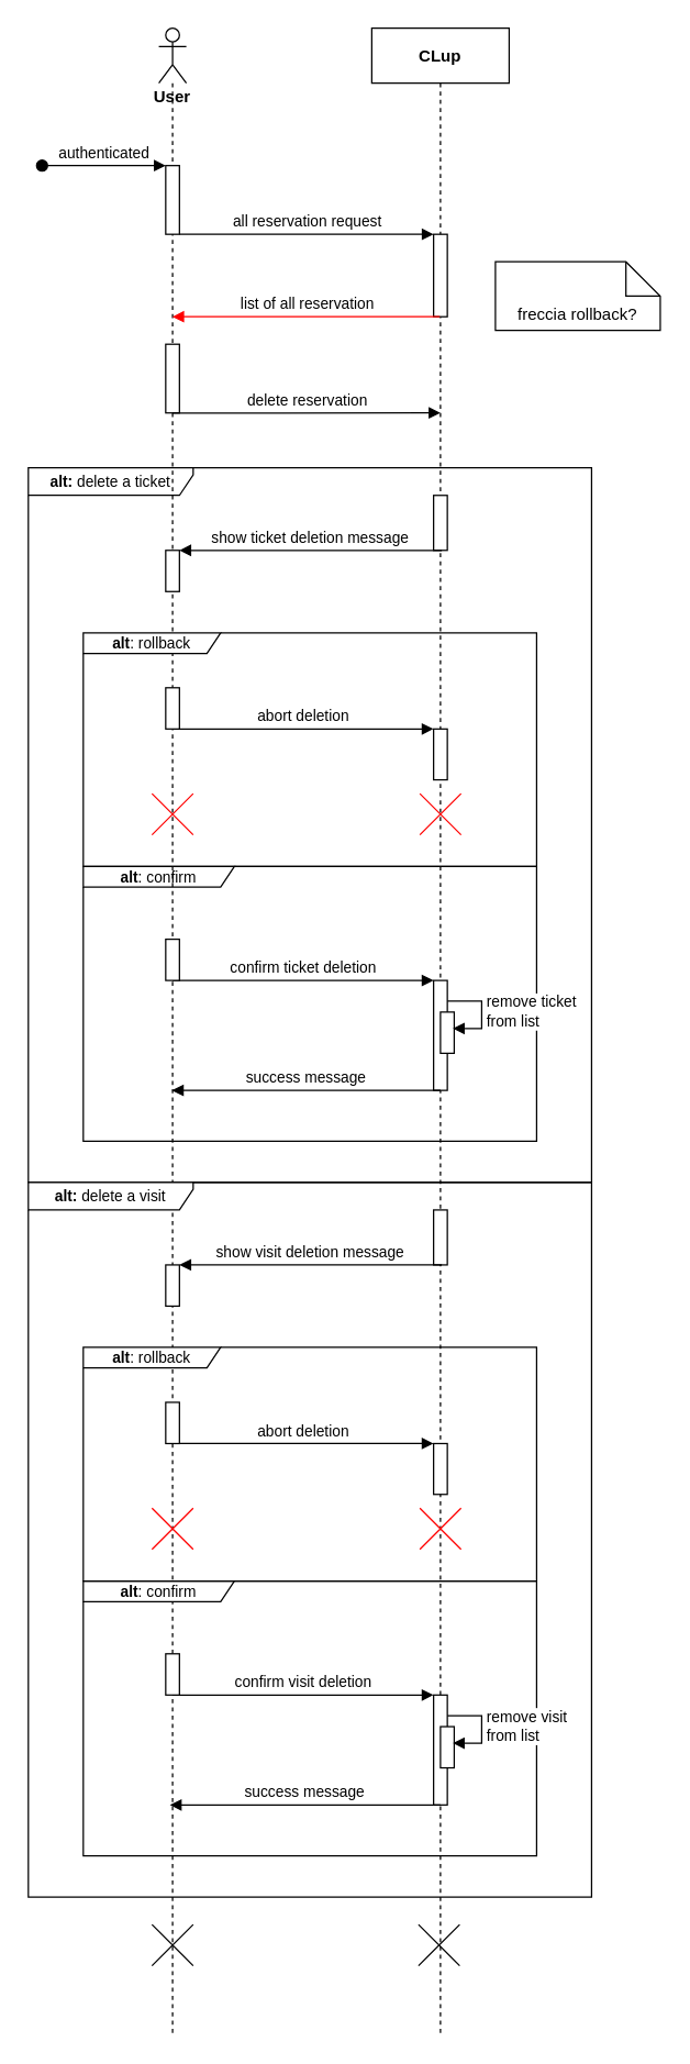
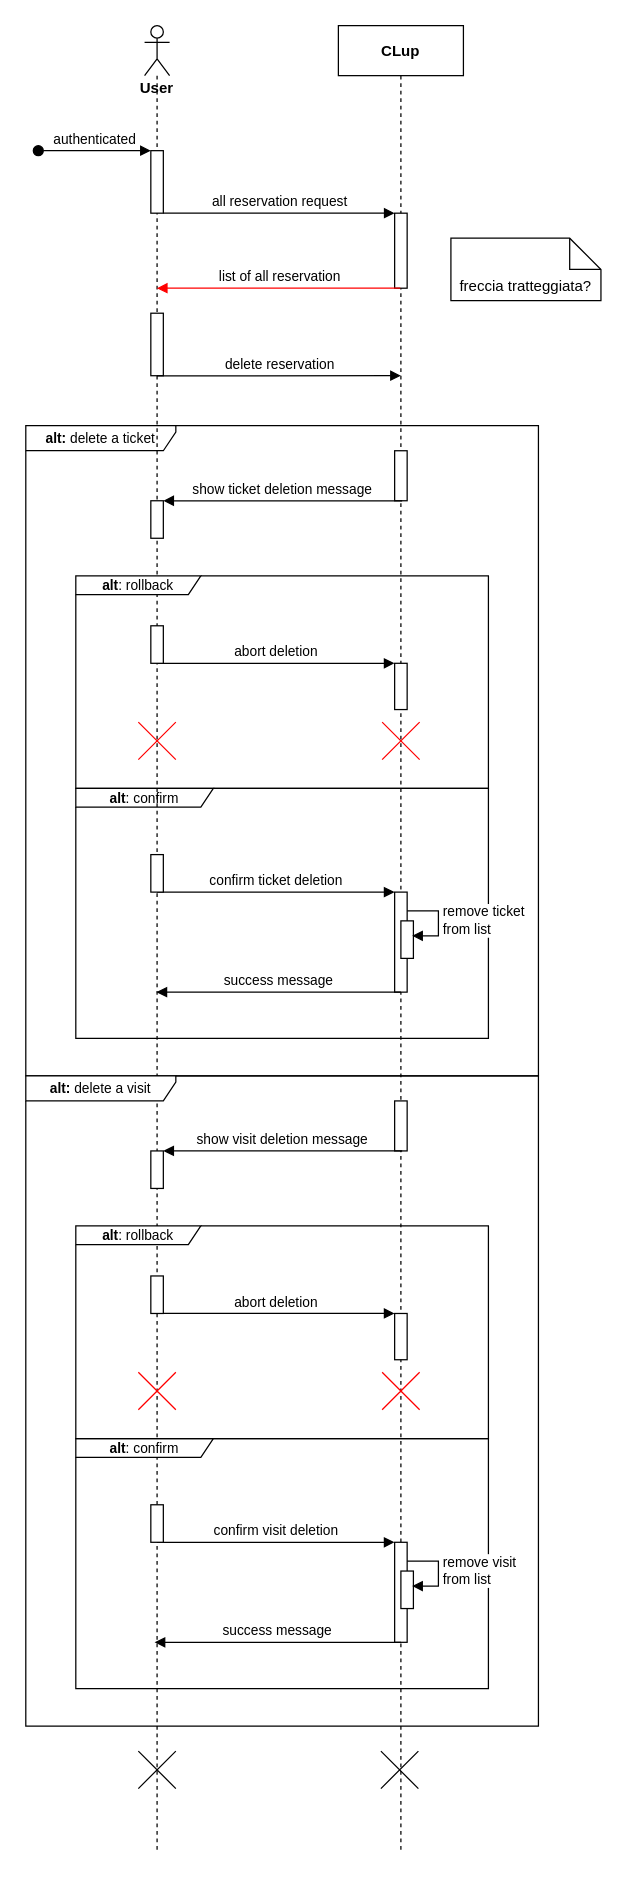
  <mxCell id="0" />
  <mxCell id="1" parent="0" />
  <mxCell id="2" value="&lt;font style=&quot;font-size: 11px&quot;&gt;&lt;b&gt;alt:&lt;/b&gt; delete a ticket&lt;/font&gt;" style="shape=umlFrame;whiteSpace=wrap;html=1;width=120;height=20;" vertex="1" parent="1"><mxGeometry x="20" y="340" width="410" height="520" as="geometry" /></mxCell>
  <mxCell id="3" value="&lt;font style=&quot;font-size: 11px&quot;&gt;&lt;b&gt;alt&lt;/b&gt;: confirm&lt;/font&gt;" style="shape=umlFrame;whiteSpace=wrap;html=1;width=110;height=15;" vertex="1" parent="1"><mxGeometry x="60" y="630" width="330" height="200" as="geometry" /></mxCell>
  <mxCell id="4" value="CLup" style="shape=umlLifeline;perimeter=lifelinePerimeter;container=1;collapsible=0;recursiveResize=0;rounded=0;shadow=0;strokeWidth=1;fontStyle=1" parent="1" vertex="1"><mxGeometry x="270" y="20" width="100" height="1460" as="geometry" /></mxCell>
  <mxCell id="5" value="" style="html=1;points=[];perimeter=orthogonalPerimeter;" vertex="1" parent="4"><mxGeometry x="45" y="150" width="10" height="60" as="geometry" /></mxCell>
  <mxCell id="6" value="" style="shape=umlDestroy;" vertex="1" parent="4"><mxGeometry x="34" y="1380" width="30" height="30" as="geometry" /></mxCell>
  <mxCell id="7" value="&lt;b&gt;User&lt;/b&gt;" style="shape=umlLifeline;participant=umlActor;perimeter=lifelinePerimeter;whiteSpace=wrap;html=1;container=1;collapsible=0;recursiveResize=0;verticalAlign=top;spacingTop=36;outlineConnect=0;size=40;" vertex="1" parent="1"><mxGeometry x="115" y="20" width="20" height="1460" as="geometry" /></mxCell>
  <mxCell id="8" value="" style="html=1;points=[];perimeter=orthogonalPerimeter;" vertex="1" parent="7"><mxGeometry x="5" y="100" width="10" height="50" as="geometry" /></mxCell>
  <mxCell id="9" value="" style="html=1;points=[];perimeter=orthogonalPerimeter;" vertex="1" parent="7"><mxGeometry x="5" y="230" width="10" height="50" as="geometry" /></mxCell>
  <mxCell id="10" value="authenticated" style="html=1;verticalAlign=bottom;startArrow=oval;startFill=1;endArrow=block;startSize=8;" edge="1" parent="1"><mxGeometry width="60" relative="1" as="geometry"><mxPoint x="30" y="120" as="sourcePoint" /><mxPoint x="120" y="120" as="targetPoint" /></mxGeometry></mxCell>
  <mxCell id="11" value="all reservation request" style="html=1;verticalAlign=bottom;endArrow=block;entryX=0;entryY=0;" edge="1" target="5" parent="1"><mxGeometry relative="1" as="geometry"><mxPoint x="130" y="170" as="sourcePoint" /></mxGeometry></mxCell>
  <mxCell id="12" value="list of all reservation" style="html=1;verticalAlign=bottom;endArrow=block;strokeColor=#FF0000;" edge="1" parent="1"><mxGeometry width="80" relative="1" as="geometry"><mxPoint x="319.5" y="230" as="sourcePoint" /><mxPoint x="124.81" y="230" as="targetPoint" /><Array as="points"><mxPoint x="180" y="230" /></Array></mxGeometry></mxCell>
- <mxCell id="13" value="freccia rollback?" style="shape=note2;boundedLbl=1;whiteSpace=wrap;html=1;size=25;verticalAlign=top;align=center;" vertex="1" parent="1"><mxGeometry x="360" y="190" width="120" height="50" as="geometry" /></mxCell>
+ <mxCell id="13" value="freccia tratteggiata?" style="shape=note2;boundedLbl=1;whiteSpace=wrap;html=1;size=25;verticalAlign=top;align=center;" vertex="1" parent="1"><mxGeometry x="360" y="190" width="120" height="50" as="geometry" /></mxCell>
  <mxCell id="14" value="delete reservation" style="html=1;verticalAlign=bottom;endArrow=block;exitX=0.496;exitY=1.002;exitDx=0;exitDy=0;exitPerimeter=0;" edge="1" parent="1" source="9"><mxGeometry width="80" relative="1" as="geometry"><mxPoint x="125.92" y="289.48" as="sourcePoint" /><mxPoint x="320" y="300" as="targetPoint" /><Array as="points"><mxPoint x="320" y="300" /></Array></mxGeometry></mxCell>
  <mxCell id="15" value="" style="html=1;points=[];perimeter=orthogonalPerimeter;" vertex="1" parent="1"><mxGeometry x="315" y="360" width="10" height="40" as="geometry" /></mxCell>
  <mxCell id="16" value="show ticket deletion message" style="html=1;verticalAlign=bottom;endArrow=block;strokeColor=#000000;entryX=0.997;entryY=0;entryDx=0;entryDy=0;entryPerimeter=0;" edge="1" parent="1"><mxGeometry width="80" relative="1" as="geometry"><mxPoint x="321" y="400" as="sourcePoint" /><mxPoint x="129.97" y="400" as="targetPoint" /></mxGeometry></mxCell>
  <mxCell id="17" value="&lt;font style=&quot;font-size: 11px&quot;&gt;&lt;b&gt;alt&lt;/b&gt;: rollback&lt;/font&gt;" style="shape=umlFrame;whiteSpace=wrap;html=1;width=100;height=15;" vertex="1" parent="1"><mxGeometry x="60" y="460" width="330" height="170" as="geometry" /></mxCell>
  <mxCell id="18" value="abort deletion" style="html=1;verticalAlign=bottom;endArrow=block;strokeColor=#000000;entryX=-0.007;entryY=0;entryDx=0;entryDy=0;entryPerimeter=0;" edge="1" parent="1"><mxGeometry width="80" relative="1" as="geometry"><mxPoint x="124.929" y="530" as="sourcePoint" /><mxPoint x="314.93" y="530" as="targetPoint" /><Array as="points"><mxPoint x="240" y="530" /></Array></mxGeometry></mxCell>
  <mxCell id="19" value="" style="html=1;points=[];perimeter=orthogonalPerimeter;" vertex="1" parent="1"><mxGeometry x="315" y="530" width="10" height="37" as="geometry" /></mxCell>
  <mxCell id="20" value="" style="shape=umlDestroy;strokeColor=#FF0000;" vertex="1" parent="1"><mxGeometry x="110" y="577" width="30" height="30" as="geometry" /></mxCell>
  <mxCell id="21" value="" style="shape=umlDestroy;strokeColor=#FF0000;" vertex="1" parent="1"><mxGeometry x="305" y="577" width="30" height="30" as="geometry" /></mxCell>
  <mxCell id="22" value="" style="html=1;points=[];perimeter=orthogonalPerimeter;" vertex="1" parent="1"><mxGeometry x="120" y="400" width="10" height="30" as="geometry" /></mxCell>
  <mxCell id="23" value="" style="html=1;points=[];perimeter=orthogonalPerimeter;" vertex="1" parent="1"><mxGeometry x="120" y="500" width="10" height="30" as="geometry" /></mxCell>
  <mxCell id="24" value="" style="html=1;points=[];perimeter=orthogonalPerimeter;" vertex="1" parent="1"><mxGeometry x="315" y="713" width="10" height="80" as="geometry" /></mxCell>
  <mxCell id="25" value="confirm ticket deletion" style="html=1;verticalAlign=bottom;endArrow=block;strokeColor=#000000;entryX=-0.007;entryY=0;entryDx=0;entryDy=0;entryPerimeter=0;" edge="1" parent="1" target="24"><mxGeometry width="80" relative="1" as="geometry"><mxPoint x="124.929" y="713" as="sourcePoint" /><mxPoint x="300" y="713" as="targetPoint" /><Array as="points"><mxPoint x="240" y="713" /></Array></mxGeometry></mxCell>
  <mxCell id="26" value="" style="html=1;points=[];perimeter=orthogonalPerimeter;" vertex="1" parent="1"><mxGeometry x="320" y="736" width="10" height="30" as="geometry" /></mxCell>
  <mxCell id="27" value="remove ticket &lt;br&gt;from list" style="edgeStyle=orthogonalEdgeStyle;html=1;align=left;spacingLeft=2;endArrow=block;rounded=0;entryX=1;entryY=0;strokeColor=#000000;" edge="1" parent="1"><mxGeometry relative="1" as="geometry"><mxPoint x="325" y="728" as="sourcePoint" /><Array as="points"><mxPoint x="350" y="728" /></Array><mxPoint x="329" y="748" as="targetPoint" /></mxGeometry></mxCell>
  <mxCell id="28" value="" style="html=1;points=[];perimeter=orthogonalPerimeter;" vertex="1" parent="1"><mxGeometry x="120" y="683" width="10" height="30" as="geometry" /></mxCell>
  <mxCell id="29" value="success message" style="html=1;verticalAlign=bottom;endArrow=block;strokeColor=#000000;exitX=0.503;exitY=1;exitDx=0;exitDy=0;exitPerimeter=0;" edge="1" parent="1" source="24" target="7"><mxGeometry width="80" relative="1" as="geometry"><mxPoint x="360" y="780" as="sourcePoint" /><mxPoint x="440" y="780" as="targetPoint" /></mxGeometry></mxCell>
  <mxCell id="30" value="&lt;font style=&quot;font-size: 11px&quot;&gt;&lt;b&gt;alt:&lt;/b&gt; delete a visit&lt;/font&gt;" style="shape=umlFrame;whiteSpace=wrap;html=1;width=120;height=20;" vertex="1" parent="1"><mxGeometry x="20" y="860" width="410" height="520" as="geometry" /></mxCell>
  <mxCell id="31" value="&lt;font style=&quot;font-size: 11px&quot;&gt;&lt;b&gt;alt&lt;/b&gt;: confirm&lt;/font&gt;" style="shape=umlFrame;whiteSpace=wrap;html=1;width=110;height=15;" vertex="1" parent="1"><mxGeometry x="60" y="1150" width="330" height="200" as="geometry" /></mxCell>
  <mxCell id="32" value="" style="html=1;points=[];perimeter=orthogonalPerimeter;" vertex="1" parent="1"><mxGeometry x="315" y="880" width="10" height="40" as="geometry" /></mxCell>
  <mxCell id="33" value="show visit deletion message" style="html=1;verticalAlign=bottom;endArrow=block;strokeColor=#000000;entryX=0.997;entryY=0;entryDx=0;entryDy=0;entryPerimeter=0;" edge="1" parent="1"><mxGeometry width="80" relative="1" as="geometry"><mxPoint x="321" y="920" as="sourcePoint" /><mxPoint x="129.97" y="920" as="targetPoint" /></mxGeometry></mxCell>
  <mxCell id="34" value="&lt;font style=&quot;font-size: 11px&quot;&gt;&lt;b&gt;alt&lt;/b&gt;: rollback&lt;/font&gt;" style="shape=umlFrame;whiteSpace=wrap;html=1;width=100;height=15;" vertex="1" parent="1"><mxGeometry x="60" y="980" width="330" height="170" as="geometry" /></mxCell>
  <mxCell id="35" value="abort deletion" style="html=1;verticalAlign=bottom;endArrow=block;strokeColor=#000000;entryX=-0.007;entryY=0;entryDx=0;entryDy=0;entryPerimeter=0;" edge="1" parent="1"><mxGeometry width="80" relative="1" as="geometry"><mxPoint x="124.929" y="1050" as="sourcePoint" /><mxPoint x="314.93" y="1050" as="targetPoint" /><Array as="points"><mxPoint x="240" y="1050" /></Array></mxGeometry></mxCell>
  <mxCell id="36" value="" style="html=1;points=[];perimeter=orthogonalPerimeter;" vertex="1" parent="1"><mxGeometry x="315" y="1050" width="10" height="37" as="geometry" /></mxCell>
  <mxCell id="37" value="" style="shape=umlDestroy;strokeColor=#FF0000;" vertex="1" parent="1"><mxGeometry x="110" y="1097" width="30" height="30" as="geometry" /></mxCell>
  <mxCell id="38" value="" style="shape=umlDestroy;strokeColor=#FF0000;" vertex="1" parent="1"><mxGeometry x="305" y="1097" width="30" height="30" as="geometry" /></mxCell>
  <mxCell id="39" value="" style="html=1;points=[];perimeter=orthogonalPerimeter;" vertex="1" parent="1"><mxGeometry x="120" y="920" width="10" height="30" as="geometry" /></mxCell>
  <mxCell id="40" value="" style="html=1;points=[];perimeter=orthogonalPerimeter;" vertex="1" parent="1"><mxGeometry x="120" y="1020" width="10" height="30" as="geometry" /></mxCell>
  <mxCell id="41" value="" style="html=1;points=[];perimeter=orthogonalPerimeter;" vertex="1" parent="1"><mxGeometry x="315" y="1233" width="10" height="80" as="geometry" /></mxCell>
  <mxCell id="42" value="confirm visit deletion" style="html=1;verticalAlign=bottom;endArrow=block;strokeColor=#000000;entryX=-0.007;entryY=0;entryDx=0;entryDy=0;entryPerimeter=0;" edge="1" parent="1" target="41"><mxGeometry width="80" relative="1" as="geometry"><mxPoint x="124.929" y="1233" as="sourcePoint" /><mxPoint x="300" y="1233" as="targetPoint" /><Array as="points"><mxPoint x="240" y="1233" /></Array></mxGeometry></mxCell>
  <mxCell id="43" value="" style="html=1;points=[];perimeter=orthogonalPerimeter;" vertex="1" parent="1"><mxGeometry x="320" y="1256" width="10" height="30" as="geometry" /></mxCell>
  <mxCell id="44" value="remove visit&amp;nbsp;&lt;br&gt;from list" style="edgeStyle=orthogonalEdgeStyle;html=1;align=left;spacingLeft=2;endArrow=block;rounded=0;entryX=1;entryY=0;strokeColor=#000000;" edge="1" parent="1"><mxGeometry relative="1" as="geometry"><mxPoint x="325" y="1248" as="sourcePoint" /><Array as="points"><mxPoint x="350" y="1248" /></Array><mxPoint x="329" y="1268" as="targetPoint" /></mxGeometry></mxCell>
  <mxCell id="45" value="" style="html=1;points=[];perimeter=orthogonalPerimeter;" vertex="1" parent="1"><mxGeometry x="120" y="1203" width="10" height="30" as="geometry" /></mxCell>
  <mxCell id="46" value="success message" style="html=1;verticalAlign=bottom;endArrow=block;strokeColor=#000000;exitX=0.503;exitY=1;exitDx=0;exitDy=0;exitPerimeter=0;" edge="1" parent="1" source="41"><mxGeometry width="80" relative="1" as="geometry"><mxPoint x="360" y="1300" as="sourcePoint" /><mxPoint x="123" y="1313" as="targetPoint" /></mxGeometry></mxCell>
  <mxCell id="47" value="" style="shape=umlDestroy;" vertex="1" parent="1"><mxGeometry x="110" y="1400" width="30" height="30" as="geometry" /></mxCell>
